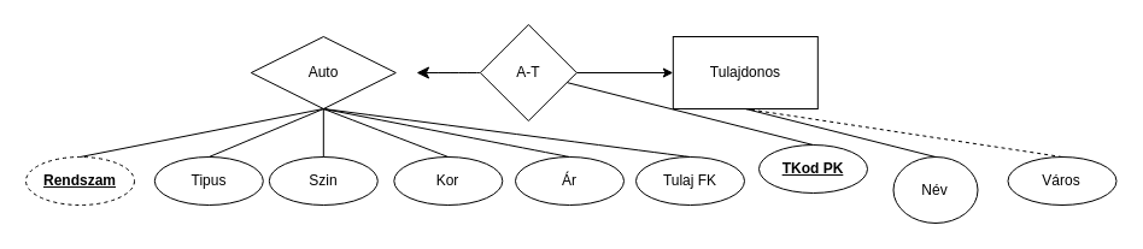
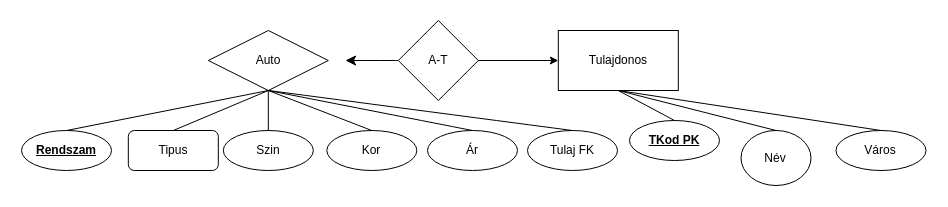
  <mxCell id="0" />
  <mxCell id="1" parent="0" />
  <mxCell id="2" value="Tulajdonos" style="rounded=0;whiteSpace=wrap;html=1;" vertex="1" parent="1"><mxGeometry x="557.818" y="30" width="120" height="60" as="geometry" /></mxCell>
  <mxCell id="3" value="Auto" style="rhombus;whiteSpace=wrap;html=1;" vertex="1" parent="1"><mxGeometry x="207.818" y="30" width="120" height="60" as="geometry" /></mxCell>
- <mxCell id="4" value="&lt;b&gt;&lt;u&gt;Rendszam&lt;/u&gt;&lt;/b&gt;" style="ellipse;whiteSpace=wrap;html=1;dashed=1;" vertex="1" parent="1"><mxGeometry x="20.998" y="130" width="90" height="40" as="geometry" /></mxCell>
- <mxCell id="5" value="Tipus" style="ellipse;whiteSpace=wrap;html=1;" vertex="1" parent="1"><mxGeometry x="127.818" y="130" width="90" height="40" as="geometry" /></mxCell>
+ <mxCell id="4" value="&lt;b&gt;&lt;u&gt;Rendszam&lt;/u&gt;&lt;/b&gt;" style="ellipse;whiteSpace=wrap;html=1;" vertex="1" parent="1"><mxGeometry x="20.998" y="130" width="90" height="40" as="geometry" /></mxCell>
+ <mxCell id="5" value="Tipus" style="whiteSpace=wrap;html=1;rounded=1;" vertex="1" parent="1"><mxGeometry x="127.818" y="130" width="90" height="40" as="geometry" /></mxCell>
  <mxCell id="6" value="Szin" style="ellipse;whiteSpace=wrap;html=1;" vertex="1" parent="1"><mxGeometry x="222.818" y="130" width="90" height="40" as="geometry" /></mxCell>
  <mxCell id="7" value="&lt;b&gt;&lt;u&gt;TKod PK&lt;/u&gt;&lt;/b&gt;" style="ellipse;whiteSpace=wrap;html=1;" vertex="1" parent="1"><mxGeometry x="628.998" y="120" width="90" height="40" as="geometry" /></mxCell>
  <mxCell id="8" value="Név" style="ellipse;whiteSpace=wrap;html=1;" vertex="1" parent="1"><mxGeometry x="740.498" y="130" width="70" height="55" as="geometry" /></mxCell>
  <mxCell id="9" value="Város" style="ellipse;whiteSpace=wrap;html=1;" vertex="1" parent="1"><mxGeometry x="835.498" y="130" width="90" height="40" as="geometry" /></mxCell>
  <mxCell id="10" value="" style="endArrow=none;html=1;rounded=0;entryX=0.5;entryY=1;entryDx=0;entryDy=0;exitX=0.5;exitY=0;exitDx=0;exitDy=0;" edge="1" parent="1" source="6" target="3"><mxGeometry width="50" height="50" relative="1" as="geometry"><mxPoint x="467.818" y="200" as="sourcePoint" /><mxPoint x="517.818" y="150" as="targetPoint" /></mxGeometry></mxCell>
  <mxCell id="11" value="" style="endArrow=none;html=1;rounded=0;entryX=0.5;entryY=1;entryDx=0;entryDy=0;exitX=0.5;exitY=0;exitDx=0;exitDy=0;" edge="1" parent="1" source="5" target="3"><mxGeometry width="50" height="50" relative="1" as="geometry"><mxPoint x="467.818" y="200" as="sourcePoint" /><mxPoint x="517.818" y="150" as="targetPoint" /></mxGeometry></mxCell>
  <mxCell id="12" value="" style="endArrow=none;html=1;rounded=0;entryX=0.5;entryY=1;entryDx=0;entryDy=0;exitX=0.5;exitY=0;exitDx=0;exitDy=0;" edge="1" parent="1" source="4" target="3"><mxGeometry width="50" height="50" relative="1" as="geometry"><mxPoint x="467.818" y="200" as="sourcePoint" /><mxPoint x="517.818" y="150" as="targetPoint" /></mxGeometry></mxCell>
- <mxCell id="13" value="" style="endArrow=none;html=1;rounded=0;exitX=0.5;exitY=0;exitDx=0;exitDy=0;" edge="1" parent="1" source="7" target="16"><mxGeometry width="50" height="50" relative="1" as="geometry"><mxPoint x="467.818" y="200" as="sourcePoint" /><mxPoint x="517.818" y="150" as="targetPoint" /></mxGeometry></mxCell>
+ <mxCell id="13" value="" style="endArrow=none;html=1;rounded=0;entryX=0.5;entryY=1;entryDx=0;entryDy=0;exitX=0.5;exitY=0;exitDx=0;exitDy=0;" edge="1" parent="1" source="7" target="2"><mxGeometry width="50" height="50" relative="1" as="geometry"><mxPoint x="467.818" y="200" as="sourcePoint" /><mxPoint x="517.818" y="150" as="targetPoint" /></mxGeometry></mxCell>
  <mxCell id="14" value="" style="endArrow=none;html=1;rounded=0;entryX=0.5;entryY=1;entryDx=0;entryDy=0;exitX=0.5;exitY=0;exitDx=0;exitDy=0;" edge="1" parent="1" source="8" target="2"><mxGeometry width="50" height="50" relative="1" as="geometry"><mxPoint x="467.818" y="200" as="sourcePoint" /><mxPoint x="517.818" y="150" as="targetPoint" /></mxGeometry></mxCell>
- <mxCell id="15" value="" style="endArrow=none;html=1;rounded=0;entryX=0.5;entryY=1;entryDx=0;entryDy=0;exitX=0.5;exitY=0;exitDx=0;exitDy=0;dashed=1;" edge="1" parent="1" source="9" target="2"><mxGeometry width="50" height="50" relative="1" as="geometry"><mxPoint x="467.818" y="200" as="sourcePoint" /><mxPoint x="517.818" y="150" as="targetPoint" /></mxGeometry></mxCell>
+ <mxCell id="15" value="" style="endArrow=none;html=1;rounded=0;entryX=0.5;entryY=1;entryDx=0;entryDy=0;exitX=0.5;exitY=0;exitDx=0;exitDy=0;" edge="1" parent="1" source="9" target="2"><mxGeometry width="50" height="50" relative="1" as="geometry"><mxPoint x="467.818" y="200" as="sourcePoint" /><mxPoint x="517.818" y="150" as="targetPoint" /></mxGeometry></mxCell>
  <mxCell id="16" value="A-T" style="rhombus;whiteSpace=wrap;html=1;" vertex="1" parent="1"><mxGeometry x="397.818" y="20" width="80" height="80" as="geometry" /></mxCell>
  <mxCell id="17" value="" style="endArrow=classic;html=1;rounded=0;entryX=0;entryY=0.5;entryDx=0;entryDy=0;exitX=1;exitY=0.5;exitDx=0;exitDy=0;" edge="1" parent="1" source="16" target="2"><mxGeometry width="50" height="50" relative="1" as="geometry"><mxPoint x="487.818" y="30" as="sourcePoint" /><mxPoint x="537.818" y="-20" as="targetPoint" /></mxGeometry></mxCell>
  <mxCell id="18" value="Kor" style="ellipse;whiteSpace=wrap;html=1;" vertex="1" parent="1"><mxGeometry x="326.318" y="130" width="90" height="40" as="geometry" /></mxCell>
  <mxCell id="19" value="Ár" style="ellipse;whiteSpace=wrap;html=1;" vertex="1" parent="1"><mxGeometry x="426.998" y="130" width="90" height="40" as="geometry" /></mxCell>
  <mxCell id="20" value="" style="endArrow=none;html=1;rounded=0;fontSize=12;startSize=8;endSize=8;curved=1;entryX=0.5;entryY=1;entryDx=0;entryDy=0;exitX=0.5;exitY=0;exitDx=0;exitDy=0;" edge="1" parent="1" source="18" target="3"><mxGeometry width="50" height="50" relative="1" as="geometry"><mxPoint x="280" y="334" as="sourcePoint" /><mxPoint x="439" y="185" as="targetPoint" /></mxGeometry></mxCell>
  <mxCell id="21" value="" style="endArrow=none;html=1;rounded=0;fontSize=12;startSize=8;endSize=8;curved=1;entryX=0.5;entryY=1;entryDx=0;entryDy=0;exitX=0.5;exitY=0;exitDx=0;exitDy=0;" edge="1" parent="1" source="19" target="3"><mxGeometry width="50" height="50" relative="1" as="geometry"><mxPoint x="133" y="549" as="sourcePoint" /><mxPoint x="183" y="499" as="targetPoint" /></mxGeometry></mxCell>
  <mxCell id="22" value="" style="endArrow=classic;html=1;rounded=0;fontSize=12;startSize=8;endSize=8;curved=1;exitX=0;exitY=0.5;exitDx=0;exitDy=0;" edge="1" parent="1" source="16"><mxGeometry width="50" height="50" relative="1" as="geometry"><mxPoint x="133" y="549" as="sourcePoint" /><mxPoint x="345" y="60" as="targetPoint" /></mxGeometry></mxCell>
  <mxCell id="23" value="Tulaj FK" style="ellipse;whiteSpace=wrap;html=1;" vertex="1" parent="1"><mxGeometry x="526.998" y="130" width="90" height="40" as="geometry" /></mxCell>
  <mxCell id="24" value="" style="endArrow=none;html=1;rounded=0;fontSize=12;startSize=8;endSize=8;curved=1;entryX=0.5;entryY=1;entryDx=0;entryDy=0;exitX=0.5;exitY=0;exitDx=0;exitDy=0;" edge="1" parent="1" source="23" target="3"><mxGeometry width="50" height="50" relative="1" as="geometry"><mxPoint x="207" y="418" as="sourcePoint" /><mxPoint x="257" y="368" as="targetPoint" /></mxGeometry></mxCell>
